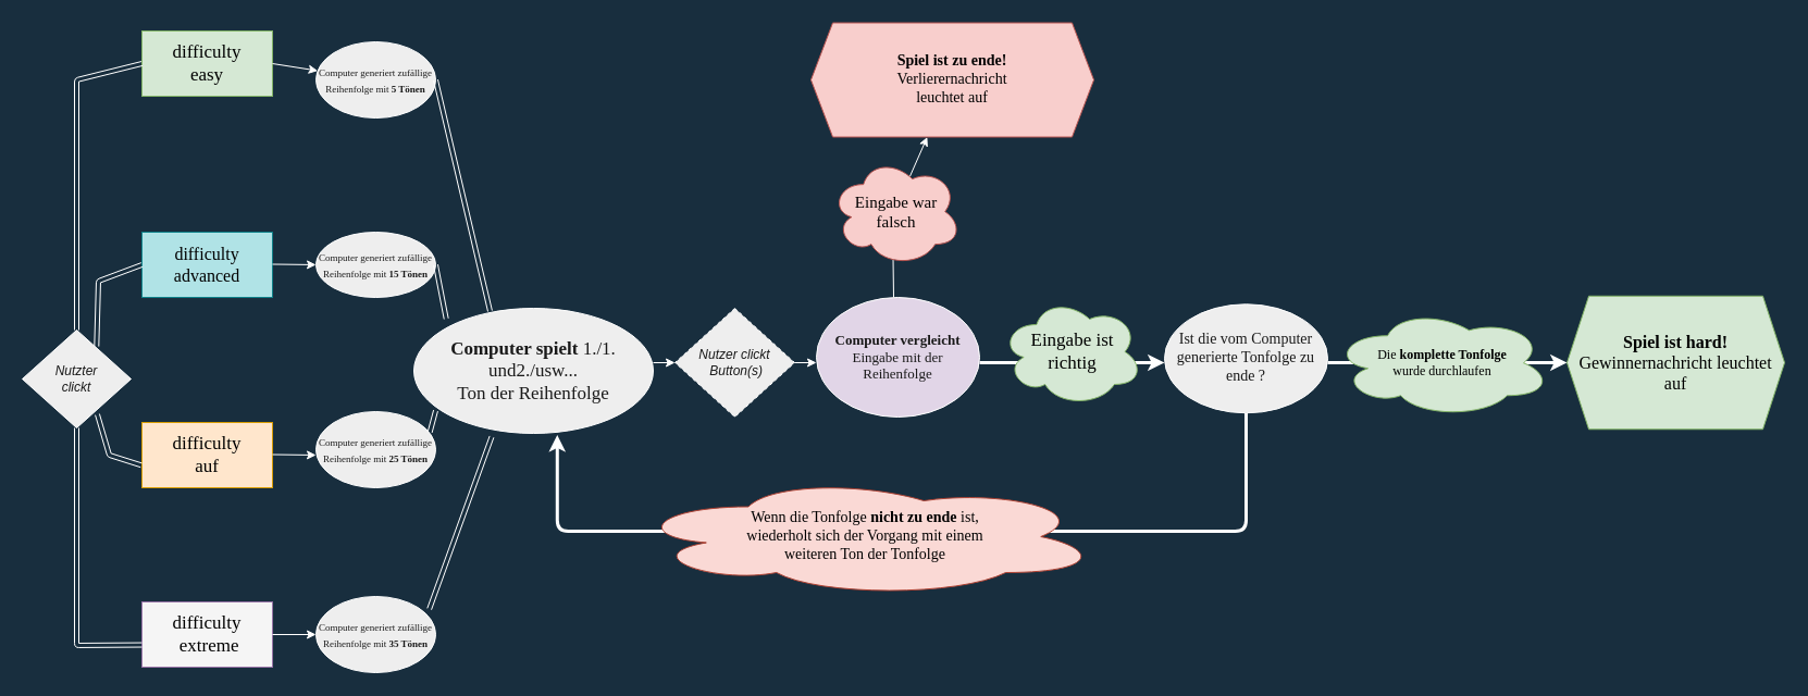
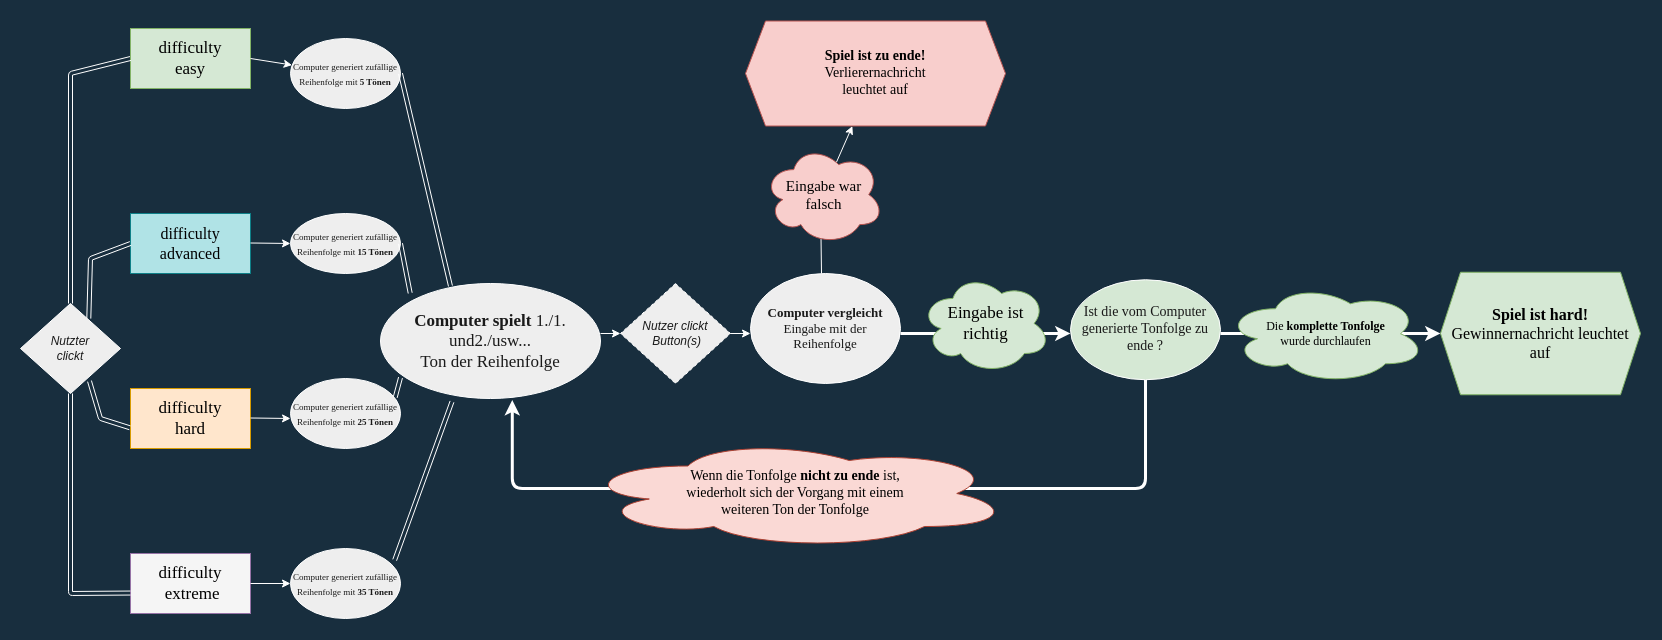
  <mxCell id="0" />
  <mxCell id="1" parent="0" />
  <mxCell id="2" value="&lt;font style=&quot;font-size: 17px&quot; face=&quot;Verdana&quot;&gt;difficulty&lt;br&gt;easy&lt;/font&gt;" style="whiteSpace=wrap;html=1;glass=0;fillColor=#d5e8d4;strokeColor=#82b366;sketch=0;" vertex="1" parent="1"><mxGeometry x="130" y="28" width="120" height="60" as="geometry" /></mxCell>
  <mxCell id="3" value="&lt;font style=&quot;font-size: 16px&quot; face=&quot;Verdana&quot;&gt;difficulty&lt;br&gt;advanced&lt;/font&gt;" style="whiteSpace=wrap;html=1;glass=0;fillColor=#b0e3e6;strokeColor=#0e8088;sketch=0;" vertex="1" parent="1"><mxGeometry x="130" y="213" width="120" height="60" as="geometry" /></mxCell>
- <mxCell id="4" value="&lt;font style=&quot;font-size: 17px&quot; face=&quot;Verdana&quot;&gt;difficulty&lt;br&gt;auf&lt;/font&gt;" style="whiteSpace=wrap;html=1;glass=0;fillColor=#ffe6cc;strokeColor=#d79b00;sketch=0;" vertex="1" parent="1"><mxGeometry x="130" y="388" width="120" height="60" as="geometry" /></mxCell>
+ <mxCell id="4" value="&lt;font style=&quot;font-size: 17px&quot; face=&quot;Verdana&quot;&gt;difficulty&lt;br&gt;hard&lt;/font&gt;" style="whiteSpace=wrap;html=1;glass=0;fillColor=#ffe6cc;strokeColor=#d79b00;sketch=0;" vertex="1" parent="1"><mxGeometry x="130" y="388" width="120" height="60" as="geometry" /></mxCell>
  <mxCell id="5" value="&lt;font style=&quot;font-size: 17px&quot; face=&quot;Verdana&quot;&gt;difficulty&lt;br&gt;&amp;nbsp;extreme&lt;/font&gt;" style="whiteSpace=wrap;html=1;glass=0;fillColor=#f5f5f5;strokeColor=#9673a6;sketch=0;" vertex="1" parent="1"><mxGeometry x="130" y="553" width="120" height="60" as="geometry" /></mxCell>
  <mxCell id="6" value="" style="shape=link;html=1;entryX=0;entryY=0.5;entryDx=0;entryDy=0;sketch=0;exitX=0.5;exitY=0;exitDx=0;exitDy=0;strokeColor=#FFFFFF;fontColor=#FFFFFF;labelBackgroundColor=#182E3E;" edge="1" parent="1" source="23" target="2"><mxGeometry width="100" relative="1" as="geometry"><mxPoint x="70" y="287" as="sourcePoint" /><mxPoint x="190" y="73" as="targetPoint" /><Array as="points"><mxPoint x="70" y="73" /></Array></mxGeometry></mxCell>
  <mxCell id="7" value="" style="shape=link;html=1;exitX=0.5;exitY=1;exitDx=0;exitDy=0;entryX=0;entryY=0.659;entryDx=0;entryDy=0;entryPerimeter=0;sketch=0;strokeColor=#FFFFFF;fontColor=#FFFFFF;labelBackgroundColor=#182E3E;" edge="1" parent="1" source="23" target="5"><mxGeometry width="100" relative="1" as="geometry"><mxPoint x="69.264" y="384.728" as="sourcePoint" /><mxPoint x="190" y="593" as="targetPoint" /><Array as="points"><mxPoint x="70" y="593" /></Array></mxGeometry></mxCell>
  <mxCell id="8" value="" style="shape=link;html=1;exitX=0.69;exitY=0.862;exitDx=0;exitDy=0;entryX=-0.005;entryY=0.655;entryDx=0;entryDy=0;entryPerimeter=0;sketch=0;exitPerimeter=0;strokeColor=#FFFFFF;fontColor=#FFFFFF;labelBackgroundColor=#182E3E;" edge="1" parent="1" source="23" target="4"><mxGeometry width="100" relative="1" as="geometry"><mxPoint x="102.576" y="375.992" as="sourcePoint" /><mxPoint x="219" y="421" as="targetPoint" /><Array as="points"><mxPoint x="100" y="418" /></Array></mxGeometry></mxCell>
  <mxCell id="9" value="&lt;span style=&quot;font-size: 9px&quot;&gt;&lt;font face=&quot;Verdana&quot;&gt;Computer generiert zufällige Reihenfolge mit &lt;b&gt;5 Tönen&lt;/b&gt;&lt;/font&gt;&lt;/span&gt;" style="ellipse;whiteSpace=wrap;html=1;glass=0;sketch=0;fillColor=#EEEEEE;strokeColor=#FFFFFF;fontColor=#1A1A1A;" vertex="1" parent="1"><mxGeometry x="290" y="38" width="110" height="70" as="geometry" /></mxCell>
  <mxCell id="10" value="&lt;span style=&quot;font-size: 9px&quot;&gt;&lt;font face=&quot;Verdana&quot;&gt;Computer generiert zufällige Reihenfolge mit &lt;b&gt;15 Tönen&lt;/b&gt;&lt;/font&gt;&lt;/span&gt;" style="ellipse;whiteSpace=wrap;html=1;glass=0;sketch=0;fillColor=#EEEEEE;strokeColor=#FFFFFF;fontColor=#1A1A1A;" vertex="1" parent="1"><mxGeometry x="290" y="213" width="110" height="60" as="geometry" /></mxCell>
  <mxCell id="11" value="&lt;span style=&quot;font-size: 9px&quot;&gt;&lt;font face=&quot;Verdana&quot;&gt;Computer generiert zufällige Reihenfolge mit&lt;b&gt; 25 Tönen&lt;/b&gt;&lt;/font&gt;&lt;/span&gt;" style="ellipse;whiteSpace=wrap;html=1;glass=0;sketch=0;fillColor=#EEEEEE;strokeColor=#FFFFFF;fontColor=#1A1A1A;" vertex="1" parent="1"><mxGeometry x="290" y="378" width="110" height="70" as="geometry" /></mxCell>
  <mxCell id="12" value="&lt;font style=&quot;font-size: 9px&quot; face=&quot;Verdana&quot;&gt;Computer generiert zufällige Reihenfolge mit &lt;b&gt;35 Tönen&lt;/b&gt;&lt;/font&gt;" style="ellipse;whiteSpace=wrap;html=1;glass=0;sketch=0;fillColor=#EEEEEE;strokeColor=#FFFFFF;fontColor=#1A1A1A;" vertex="1" parent="1"><mxGeometry x="290" y="548" width="110" height="70" as="geometry" /></mxCell>
  <mxCell id="13" value="" style="endArrow=classic;html=1;exitX=1;exitY=0.5;exitDx=0;exitDy=0;sketch=0;strokeColor=#FFFFFF;fontColor=#FFFFFF;labelBackgroundColor=#182E3E;" edge="1" parent="1" source="2" target="9"><mxGeometry width="50" height="50" relative="1" as="geometry"><mxPoint x="350" y="73" as="sourcePoint" /><mxPoint x="570" y="3" as="targetPoint" /></mxGeometry></mxCell>
  <mxCell id="14" value="" style="endArrow=classic;html=1;exitX=1;exitY=0.5;exitDx=0;exitDy=0;sketch=0;entryX=0;entryY=0.5;entryDx=0;entryDy=0;strokeColor=#FFFFFF;fontColor=#FFFFFF;labelBackgroundColor=#182E3E;" edge="1" parent="1" target="10"><mxGeometry width="50" height="50" relative="1" as="geometry"><mxPoint x="250" y="242.5" as="sourcePoint" /><mxPoint x="310" y="242.5" as="targetPoint" /></mxGeometry></mxCell>
  <mxCell id="15" value="" style="endArrow=classic;html=1;exitX=1;exitY=0.5;exitDx=0;exitDy=0;sketch=0;strokeColor=#FFFFFF;fontColor=#FFFFFF;labelBackgroundColor=#182E3E;" edge="1" parent="1"><mxGeometry width="50" height="50" relative="1" as="geometry"><mxPoint x="250" y="417.5" as="sourcePoint" /><mxPoint x="290" y="418" as="targetPoint" /></mxGeometry></mxCell>
  <mxCell id="16" value="" style="endArrow=classic;html=1;exitX=1;exitY=0.5;exitDx=0;exitDy=0;sketch=0;strokeColor=#FFFFFF;fontColor=#FFFFFF;labelBackgroundColor=#182E3E;" edge="1" parent="1" source="5"><mxGeometry width="50" height="50" relative="1" as="geometry"><mxPoint x="340" y="582.76" as="sourcePoint" /><mxPoint x="290" y="583" as="targetPoint" /></mxGeometry></mxCell>
  <mxCell id="17" value="&lt;font style=&quot;font-size: 17px&quot; face=&quot;Verdana&quot;&gt;&lt;b&gt;Computer spielt&lt;/b&gt; 1./1. und2./usw...&lt;br&gt;Ton der Reihenfolge&lt;/font&gt;" style="ellipse;whiteSpace=wrap;html=1;glass=0;sketch=0;fillColor=#EEEEEE;strokeColor=#FFFFFF;fontColor=#1A1A1A;" vertex="1" parent="1"><mxGeometry x="380" y="283" width="220" height="115" as="geometry" /></mxCell>
  <mxCell id="18" value="" style="shape=link;html=1;exitX=1;exitY=0.5;exitDx=0;exitDy=0;entryX=0.318;entryY=0.022;entryDx=0;entryDy=0;entryPerimeter=0;sketch=0;rounded=0;strokeColor=#FFFFFF;fontColor=#FFFFFF;labelBackgroundColor=#182E3E;" edge="1" parent="1" source="9" target="17"><mxGeometry width="100" relative="1" as="geometry"><mxPoint x="530" y="73" as="sourcePoint" /><mxPoint x="610" y="233" as="targetPoint" /></mxGeometry></mxCell>
  <mxCell id="19" value="" style="shape=link;html=1;exitX=0.325;exitY=1.027;exitDx=0;exitDy=0;entryX=0.947;entryY=0.165;entryDx=0;entryDy=0;entryPerimeter=0;shadow=0;rounded=0;sketch=0;elbow=vertical;exitPerimeter=0;strokeColor=#FFFFFF;fontColor=#FFFFFF;labelBackgroundColor=#182E3E;" edge="1" parent="1" source="17" target="12"><mxGeometry width="100" relative="1" as="geometry"><mxPoint x="630" y="393" as="sourcePoint" /><mxPoint x="736" y="560.12" as="targetPoint" /></mxGeometry></mxCell>
  <mxCell id="20" value="" style="shape=link;html=1;shadow=0;entryX=0.135;entryY=0.084;entryDx=0;entryDy=0;entryPerimeter=0;sketch=0;rounded=0;exitX=1;exitY=0.5;exitDx=0;exitDy=0;strokeColor=#FFFFFF;fontColor=#FFFFFF;labelBackgroundColor=#182E3E;" edge="1" parent="1" source="10" target="17"><mxGeometry width="100" relative="1" as="geometry"><mxPoint x="510" y="253" as="sourcePoint" /><mxPoint x="610" y="253" as="targetPoint" /></mxGeometry></mxCell>
  <mxCell id="21" value="" style="shape=link;html=1;shadow=0;sketch=0;rounded=0;exitX=0.952;exitY=0.27;exitDx=0;exitDy=0;exitPerimeter=0;entryX=0.091;entryY=0.818;entryDx=0;entryDy=0;entryPerimeter=0;strokeColor=#FFFFFF;fontColor=#FFFFFF;labelBackgroundColor=#182E3E;" edge="1" parent="1" source="11" target="17"><mxGeometry width="100" relative="1" as="geometry"><mxPoint x="510" y="402.74" as="sourcePoint" /><mxPoint x="540" y="363" as="targetPoint" /></mxGeometry></mxCell>
  <mxCell id="22" value="&lt;i&gt;Nutzer clickt&lt;br&gt;&amp;nbsp;Button(s)&lt;/i&gt;" style="rhombus;whiteSpace=wrap;html=1;glass=0;sketch=0;fillColor=#EEEEEE;strokeColor=#FFFFFF;fontColor=#1A1A1A;dashed=1;" vertex="1" parent="1"><mxGeometry x="620" y="283" width="110" height="100" as="geometry" /></mxCell>
  <mxCell id="23" value="&lt;i&gt;Nutzter &lt;br&gt;clickt&lt;/i&gt;" style="rhombus;whiteSpace=wrap;html=1;glass=0;sketch=0;fillColor=#EEEEEE;strokeColor=#FFFFFF;fontColor=#1A1A1A;" vertex="1" parent="1"><mxGeometry x="20" y="303" width="100" height="90" as="geometry" /></mxCell>
  <mxCell id="24" value="" style="endArrow=classic;html=1;entryX=0;entryY=0.5;entryDx=0;entryDy=0;strokeColor=#FFFFFF;fontColor=#FFFFFF;labelBackgroundColor=#182E3E;" edge="1" parent="1" target="22"><mxGeometry width="50" height="50" relative="1" as="geometry"><mxPoint x="600" y="333" as="sourcePoint" /><mxPoint x="650" y="283" as="targetPoint" /></mxGeometry></mxCell>
- <mxCell id="25" value="&lt;font style=&quot;font-size: 13px&quot; face=&quot;Verdana&quot;&gt;&lt;b&gt;Computer vergleicht&lt;/b&gt; Eingabe mit der Reihenfolge&lt;/font&gt;" style="ellipse;whiteSpace=wrap;html=1;rounded=0;sketch=0;fillColor=#e1d5e7;strokeColor=#FFFFFF;fontColor=#1A1A1A;" vertex="1" parent="1"><mxGeometry x="750" y="273" width="150" height="110" as="geometry" /></mxCell>
+ <mxCell id="25" value="&lt;font style=&quot;font-size: 13px&quot; face=&quot;Verdana&quot;&gt;&lt;b&gt;Computer vergleicht&lt;/b&gt; Eingabe mit der Reihenfolge&lt;/font&gt;" style="ellipse;whiteSpace=wrap;html=1;rounded=0;sketch=0;fillColor=#EEEEEE;strokeColor=#FFFFFF;fontColor=#1A1A1A;" vertex="1" parent="1"><mxGeometry x="750" y="273" width="150" height="110" as="geometry" /></mxCell>
  <mxCell id="26" value="" style="shape=link;html=1;entryX=0;entryY=0.5;entryDx=0;entryDy=0;exitX=0.683;exitY=0.167;exitDx=0;exitDy=0;exitPerimeter=0;strokeColor=#FFFFFF;fontColor=#FFFFFF;labelBackgroundColor=#182E3E;" edge="1" parent="1" source="23" target="3"><mxGeometry width="100" relative="1" as="geometry"><mxPoint x="90" y="298" as="sourcePoint" /><mxPoint x="190" y="298" as="targetPoint" /><Array as="points"><mxPoint x="90" y="258" /></Array></mxGeometry></mxCell>
  <mxCell id="27" value="" style="endArrow=classic;html=1;exitX=1;exitY=0.5;exitDx=0;exitDy=0;strokeColor=#FFFFFF;fontColor=#FFFFFF;labelBackgroundColor=#182E3E;" edge="1" parent="1" source="22"><mxGeometry width="50" height="50" relative="1" as="geometry"><mxPoint x="590" y="343" as="sourcePoint" /><mxPoint x="750" y="333" as="targetPoint" /></mxGeometry></mxCell>
  <mxCell id="28" value="" style="endArrow=classic;html=1;strokeColor=#FFFFFF;fontColor=#FFFFFF;labelBackgroundColor=#182E3E;" edge="1" parent="1" target="30"><mxGeometry relative="1" as="geometry"><mxPoint x="821" y="273" as="sourcePoint" /><mxPoint x="855" y="108" as="targetPoint" /><Array as="points"><mxPoint x="820" y="198" /></Array></mxGeometry></mxCell>
  <mxCell id="29" value="&lt;font style=&quot;font-size: 15px&quot; face=&quot;Verdana&quot;&gt;Eingabe war &lt;br&gt;falsch&lt;/font&gt;" style="shape=cloud;html=1;outlineConnect=0;fillColor=#f8cecc;strokeColor=#b85450;" vertex="1" parent="28"><mxGeometry width="120" height="100" relative="1" as="geometry"><mxPoint x="-57.58" y="-52.06" as="offset" /></mxGeometry></mxCell>
  <mxCell id="30" value="&lt;font style=&quot;font-size: 14px&quot; face=&quot;Verdana&quot;&gt;&lt;b&gt;Spiel ist zu ende!&lt;/b&gt;&lt;br&gt;Verlierernachricht&lt;br&gt;leuchtet auf&lt;/font&gt;" style="shape=hexagon;perimeter=hexagonPerimeter2;whiteSpace=wrap;html=1;fixedSize=1;fillColor=#f8cecc;strokeColor=#b85450;" vertex="1" parent="1"><mxGeometry x="745" y="20.5" width="260" height="105" as="geometry" /></mxCell>
  <mxCell id="31" value="" style="endArrow=classic;html=1;strokeColor=#FFFFFF;fontColor=#FFFFFF;edgeStyle=orthogonalEdgeStyle;entryX=0.599;entryY=1.013;entryDx=0;entryDy=0;entryPerimeter=0;strokeWidth=3;exitX=0.5;exitY=1;exitDx=0;exitDy=0;" edge="1" parent="1" source="35" target="17"><mxGeometry width="50" height="50" relative="1" as="geometry"><mxPoint x="1020" y="488" as="sourcePoint" /><mxPoint x="1022" y="488" as="targetPoint" /><Array as="points"><mxPoint x="1145" y="488" /><mxPoint x="512" y="488" /></Array></mxGeometry></mxCell>
  <mxCell id="32" value="&lt;font face=&quot;Verdana&quot; style=&quot;font-size: 14px&quot;&gt;Wenn die Tonfolge &lt;b&gt;nicht zu ende&lt;/b&gt; ist,&lt;br&gt;wiederholt sich der Vorgang mit einem &lt;br&gt;weiteren Ton der Tonfolge&lt;/font&gt;" style="ellipse;shape=cloud;whiteSpace=wrap;html=1;rounded=0;sketch=0;strokeColor=#ae4132;fillColor=#fad9d5;" vertex="1" parent="1"><mxGeometry x="580" y="438" width="430" height="110" as="geometry" /></mxCell>
  <mxCell id="33" value="" style="endArrow=classic;html=1;strokeColor=#FFFFFF;strokeWidth=3;fontColor=#FFFFFF;" edge="1" parent="1"><mxGeometry relative="1" as="geometry"><mxPoint x="900" y="333" as="sourcePoint" /><mxPoint x="1070" y="333" as="targetPoint" /></mxGeometry></mxCell>
  <mxCell id="34" value="&lt;font face=&quot;Verdana&quot; style=&quot;font-size: 17px&quot;&gt;Eingabe ist&lt;br&gt;richtig&lt;/font&gt;" style="shape=cloud;html=1;outlineConnect=0;fillColor=#d5e8d4;strokeColor=#82b366;" vertex="1" parent="33"><mxGeometry width="130" height="100" relative="1" as="geometry"><mxPoint x="-65.14" y="-60" as="offset" /></mxGeometry></mxCell>
- <mxCell id="35" value="&lt;font face=&quot;Verdana&quot; style=&quot;font-size: 14px&quot;&gt;Ist die vom Computer generierte Tonfolge zu ende ?&lt;/font&gt;" style="ellipse;whiteSpace=wrap;html=1;rounded=0;sketch=0;strokeColor=#FFFFFF;fillColor=#EEEEEE;fontColor=#1A1A1A;" vertex="1" parent="1"><mxGeometry x="1070" y="279.25" width="150" height="100" as="geometry" /></mxCell>
+ <mxCell id="35" value="&lt;font face=&quot;Verdana&quot; style=&quot;font-size: 14px&quot;&gt;Ist die vom Computer generierte Tonfolge zu ende ?&lt;/font&gt;" style="ellipse;whiteSpace=wrap;html=1;rounded=0;sketch=0;strokeColor=#FFFFFF;fillColor=#d5e8d4;fontColor=#1A1A1A;" vertex="1" parent="1"><mxGeometry x="1070" y="279.25" width="150" height="100" as="geometry" /></mxCell>
  <mxCell id="36" value="" style="endArrow=classic;html=1;strokeColor=#FFFFFF;strokeWidth=3;fontColor=#FFFFFF;entryX=0;entryY=0.5;entryDx=0;entryDy=0;" edge="1" parent="1" target="38"><mxGeometry relative="1" as="geometry"><mxPoint x="1220" y="333" as="sourcePoint" /><mxPoint x="1420" y="333" as="targetPoint" /></mxGeometry></mxCell>
  <mxCell id="37" value="&lt;font face=&quot;Verdana&quot;&gt;Die &lt;b&gt;komplette Tonfolge&lt;/b&gt; &lt;br&gt;wurde durchlaufen&lt;/font&gt;" style="shape=cloud;html=1;outlineConnect=0;fillColor=#d5e8d4;strokeColor=#82b366;" vertex="1" parent="36"><mxGeometry width="200" height="100" relative="1" as="geometry"><mxPoint x="-105" y="-49.75" as="offset" /></mxGeometry></mxCell>
  <mxCell id="38" value="&lt;font face=&quot;Verdana&quot; style=&quot;font-size: 16px&quot;&gt;&lt;b&gt;Spiel ist hard!&lt;/b&gt;&lt;br&gt;Gewinnernachricht leuchtet auf&lt;/font&gt;" style="shape=hexagon;perimeter=hexagonPerimeter2;whiteSpace=wrap;html=1;fixedSize=1;rounded=0;sketch=0;strokeColor=#82b366;fillColor=#d5e8d4;" vertex="1" parent="1"><mxGeometry x="1440" y="271.75" width="200" height="122.5" as="geometry" /></mxCell>
